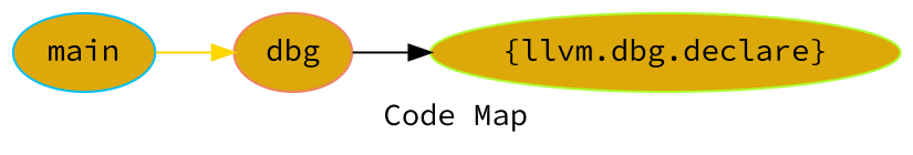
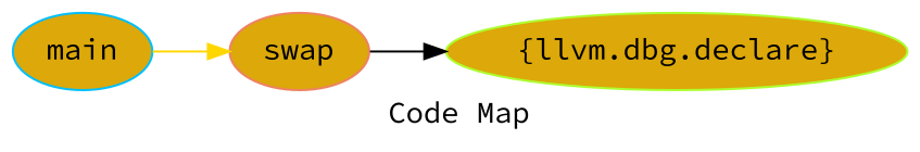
  digraph {
    fontname="Source Code Pro"
    label="Code Map"
    pack=true
    rankdir=LR
    splines=true
    node [fillcolor="#DCA80A" fontname="Source Code Pro" shape=oval style=filled]
    edge [fontname="Source Code Pro"]
-   n1 [color=salmon2 distortion=0.936354 label=dbg orientation=28 sides=9 skew=-0.126818]
+   n1 [color=salmon2 distortion=0.936354 label=swap orientation=28 sides=9 skew=-0.126818]
    n2 [color=greenyellow distortion=0.039386 label="{llvm.dbg.declare}" orientation=2 skew=-0.461120]
    n3 [color=deepskyblue distortion=0.238792 label=main orientation=11 sides=5 skew=0.995935]
    n1 -> n2 [color=black]
    n3 -> n1 [color=gold1]
  }
